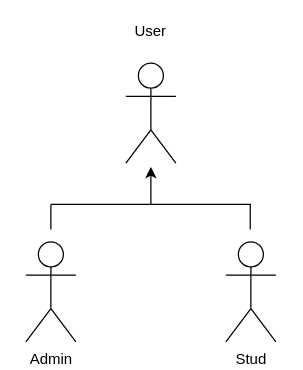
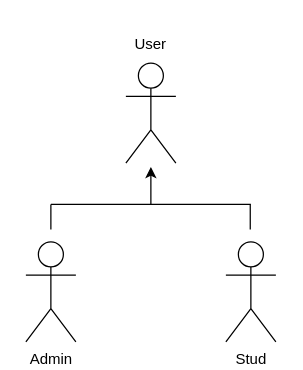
  <mxCell id="0" />
  <mxCell id="1" parent="0" />
  <mxCell id="2" value="" style="shape=umlActor;verticalLabelPosition=bottom;verticalAlign=top;html=1;outlineConnect=0;" parent="1" vertex="1"><mxGeometry x="100" y="50" width="40" height="80" as="geometry" /></mxCell>
  <mxCell id="3" value="Stud" style="shape=umlActor;verticalLabelPosition=bottom;verticalAlign=top;html=1;outlineConnect=0;" parent="1" vertex="1"><mxGeometry x="180" y="193" width="40" height="80" as="geometry" /></mxCell>
  <mxCell id="4" value="Admin" style="shape=umlActor;verticalLabelPosition=bottom;verticalAlign=top;html=1;outlineConnect=0;" parent="1" vertex="1"><mxGeometry x="20" y="193" width="40" height="80" as="geometry" /></mxCell>
  <mxCell id="5" value="" style="endArrow=classic;html=1;rounded=0;" parent="1" edge="1"><mxGeometry width="50" height="50" relative="1" as="geometry"><mxPoint x="120" y="163" as="sourcePoint" /><mxPoint x="120" y="133" as="targetPoint" /></mxGeometry></mxCell>
  <mxCell id="6" value="" style="endArrow=none;html=1;rounded=0;" parent="1" edge="1"><mxGeometry width="50" height="50" relative="1" as="geometry"><mxPoint x="40" y="163" as="sourcePoint" /><mxPoint x="200" y="163" as="targetPoint" /></mxGeometry></mxCell>
  <mxCell id="7" value="" style="endArrow=none;html=1;rounded=0;" parent="1" edge="1"><mxGeometry width="50" height="50" relative="1" as="geometry"><mxPoint x="40" y="183" as="sourcePoint" /><mxPoint x="40" y="163" as="targetPoint" /></mxGeometry></mxCell>
  <mxCell id="8" value="" style="endArrow=none;html=1;rounded=0;" parent="1" edge="1"><mxGeometry width="50" height="50" relative="1" as="geometry"><mxPoint x="199.5" y="183" as="sourcePoint" /><mxPoint x="199.5" y="163" as="targetPoint" /></mxGeometry></mxCell>
- <mxCell id="9" value="User" style="text;html=1;align=center;verticalAlign=middle;whiteSpace=wrap;rounded=0;" parent="1" vertex="1"><mxGeometry x="90" y="10" width="60" height="30" as="geometry" /></mxCell>
+ <mxCell id="9" value="User" style="text;html=1;align=center;verticalAlign=middle;whiteSpace=wrap;rounded=0;" parent="1" vertex="1"><mxGeometry x="90" y="20" width="60" height="30" as="geometry" /></mxCell>
